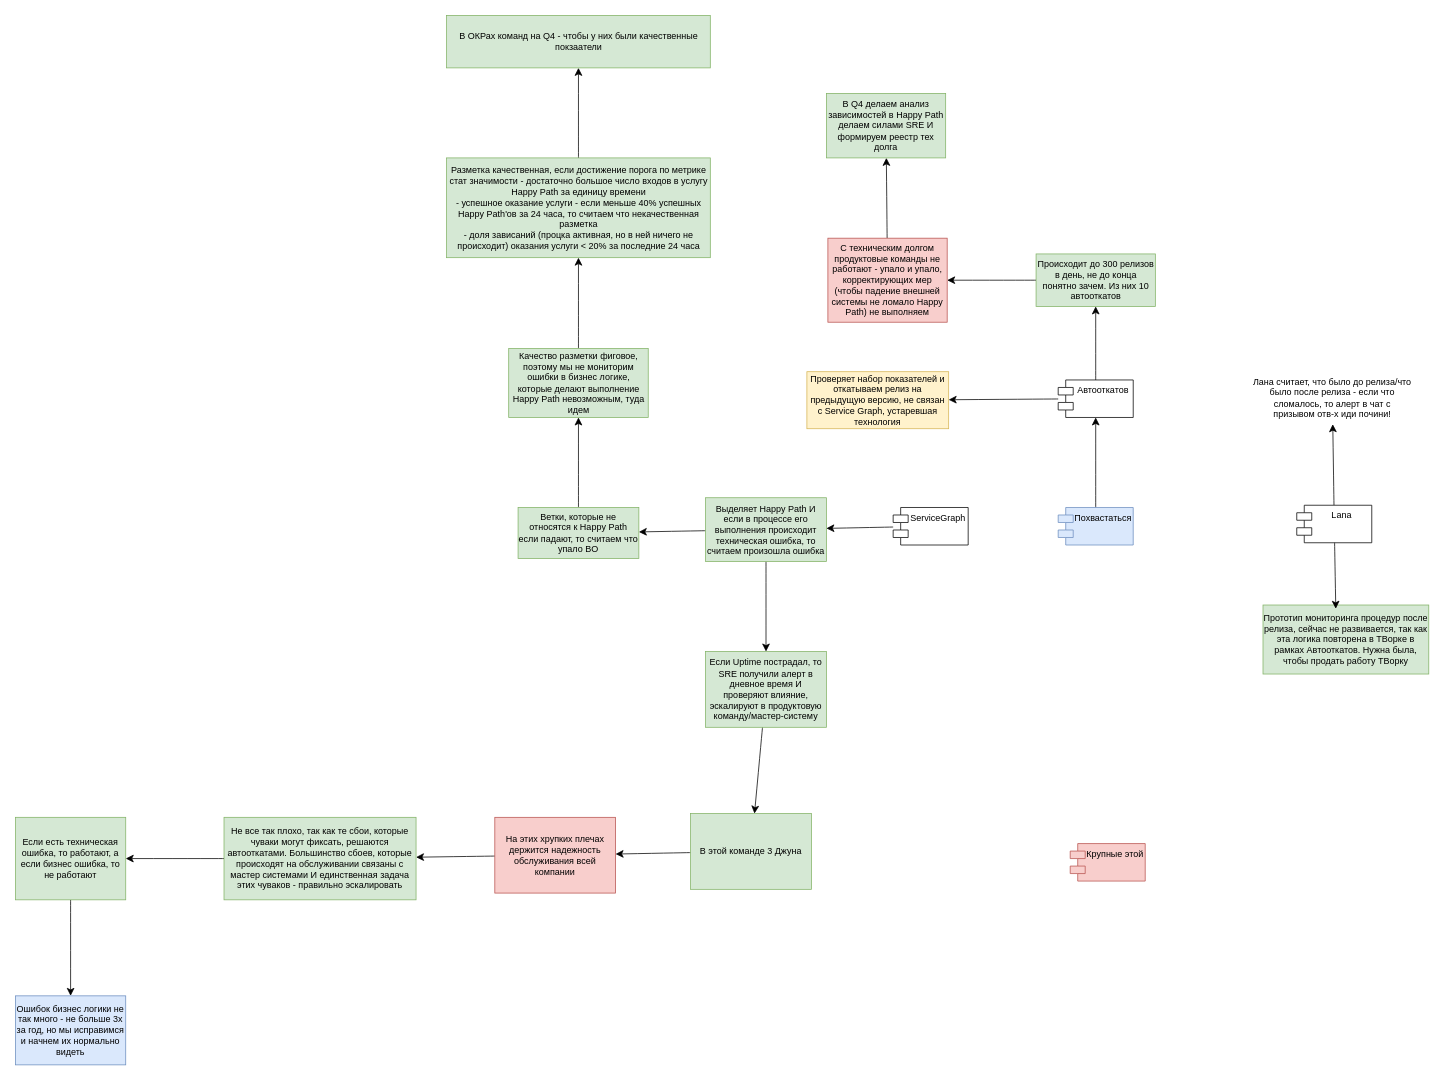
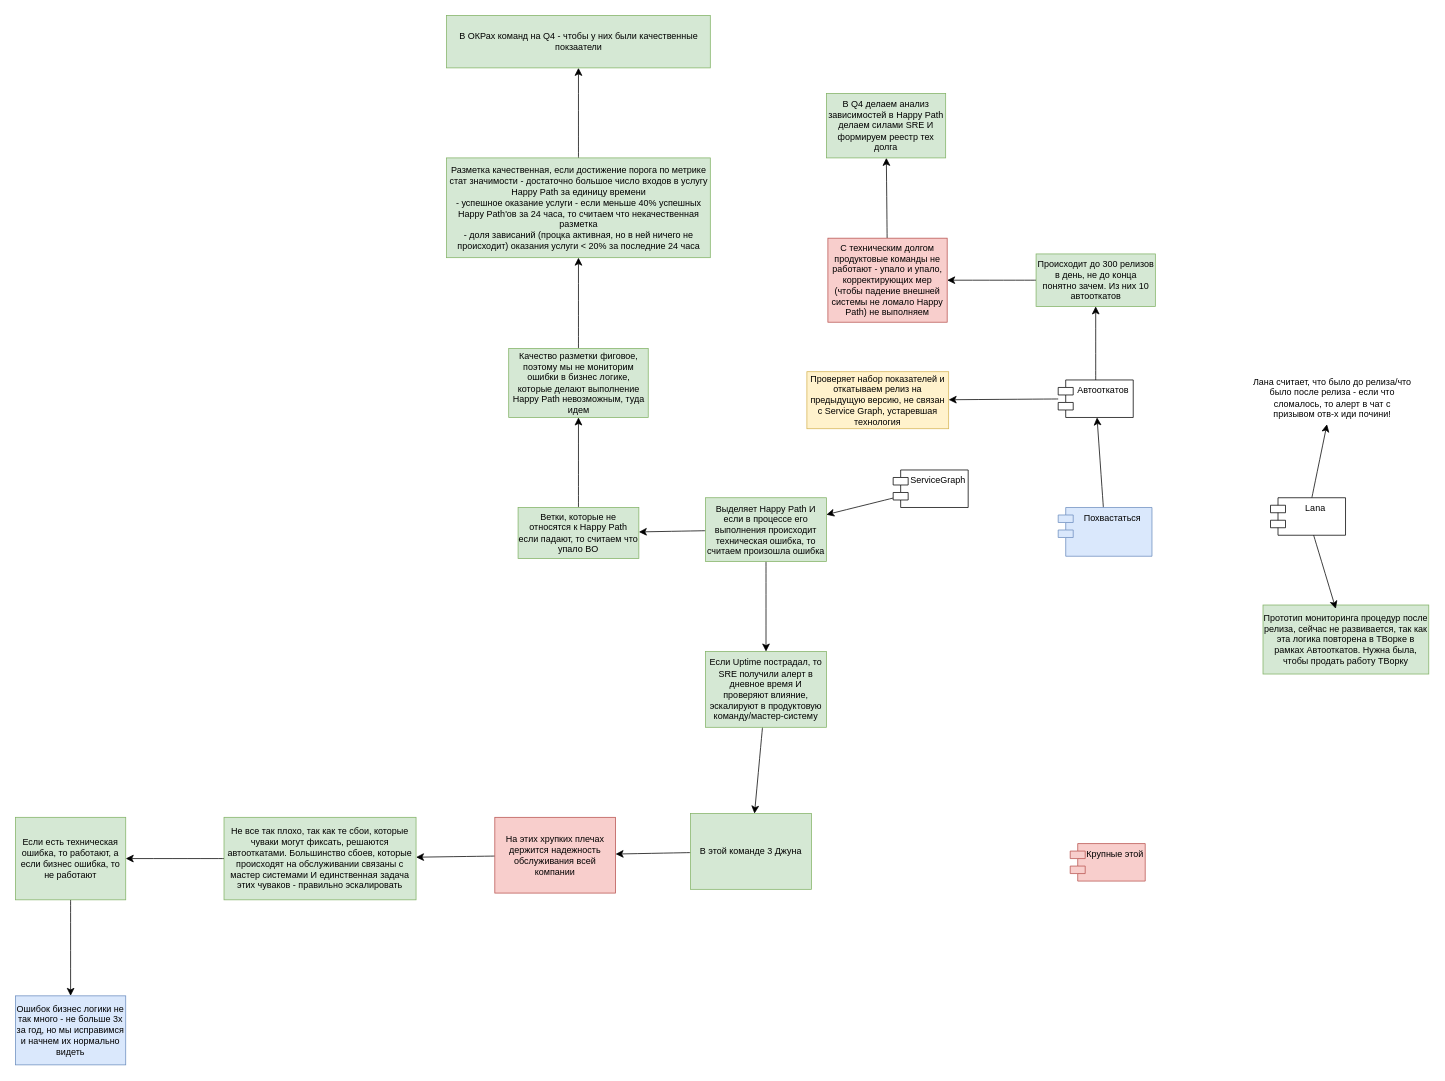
  <mxCell id="0" />
  <mxCell id="1" parent="0" />
  <mxCell id="2" value="" style="edgeStyle=none;curved=1;rounded=0;orthogonalLoop=1;jettySize=auto;html=1;fontSize=12;startSize=8;endSize=8;" edge="1" parent="1" source="4" target="6"><mxGeometry relative="1" as="geometry" /></mxCell>
  <mxCell id="3" style="edgeStyle=none;curved=1;rounded=0;orthogonalLoop=1;jettySize=auto;html=1;fontSize=12;startSize=8;endSize=8;exitX=0.5;exitY=0;exitDx=0;exitDy=0;" edge="1" parent="1" source="6" target="35"><mxGeometry relative="1" as="geometry" /></mxCell>
- <mxCell id="4" value="Похвастаться" style="shape=module;align=left;spacingLeft=20;align=center;verticalAlign=top;whiteSpace=wrap;html=1;fillColor=#dae8fc;strokeColor=#6c8ebf;" vertex="1" parent="1"><mxGeometry x="1410" y="676" width="100" height="50" as="geometry" /></mxCell>
+ <mxCell id="4" value="Похвастаться" style="shape=module;align=left;spacingLeft=20;align=center;verticalAlign=top;whiteSpace=wrap;html=1;fillColor=#dae8fc;strokeColor=#6c8ebf;" vertex="1" parent="1"><mxGeometry x="1410" y="676" width="125" height="65" as="geometry" /></mxCell>
  <mxCell id="5" style="edgeStyle=none;curved=1;rounded=0;orthogonalLoop=1;jettySize=auto;html=1;fontSize=12;startSize=8;endSize=8;" edge="1" parent="1" source="6" target="10"><mxGeometry relative="1" as="geometry" /></mxCell>
  <mxCell id="6" value="Автооткатов" style="shape=module;align=left;spacingLeft=20;align=center;verticalAlign=top;whiteSpace=wrap;html=1;" vertex="1" parent="1"><mxGeometry x="1410" y="506" width="100" height="50" as="geometry" /></mxCell>
  <mxCell id="7" value="Лана считает, что было до релиза/что было после релиза - если что сломалось, то алерт в чат с призывом отв-х иди почини!" style="text;html=1;align=center;verticalAlign=middle;whiteSpace=wrap;rounded=0;" vertex="1" parent="1"><mxGeometry x="1669" y="495" width="213" height="70" as="geometry" /></mxCell>
  <mxCell id="8" style="edgeStyle=none;curved=1;rounded=0;orthogonalLoop=1;jettySize=auto;html=1;fontSize=12;startSize=8;endSize=8;" edge="1" parent="1" source="9" target="7"><mxGeometry relative="1" as="geometry" /></mxCell>
- <mxCell id="9" value="Lana" style="shape=module;align=left;spacingLeft=20;align=center;verticalAlign=top;whiteSpace=wrap;html=1;" vertex="1" parent="1"><mxGeometry x="1728" y="673" width="100" height="50" as="geometry" /></mxCell>
+ <mxCell id="9" value="Lana" style="shape=module;align=left;spacingLeft=20;align=center;verticalAlign=top;whiteSpace=wrap;html=1;" vertex="1" parent="1"><mxGeometry x="1693" y="663" width="100" height="50" as="geometry" /></mxCell>
  <mxCell id="10" value="Проверяет набор показателей и откатываем релиз на предыдущую версию, не связан с Service Graph, устаревшая технология" style="text;html=1;align=center;verticalAlign=middle;whiteSpace=wrap;rounded=0;fillColor=#fff2cc;strokeColor=#d6b656;" vertex="1" parent="1"><mxGeometry x="1075" y="495" width="189" height="76" as="geometry" /></mxCell>
  <mxCell id="11" style="edgeStyle=none;curved=1;rounded=0;orthogonalLoop=1;jettySize=auto;html=1;fontSize=12;startSize=8;endSize=8;" edge="1" parent="1" source="12" target="15"><mxGeometry relative="1" as="geometry" /></mxCell>
- <mxCell id="12" value="ServiceGraph" style="shape=module;align=left;spacingLeft=20;align=center;verticalAlign=top;whiteSpace=wrap;html=1;" vertex="1" parent="1"><mxGeometry x="1190" y="676" width="100" height="50" as="geometry" /></mxCell>
+ <mxCell id="12" value="ServiceGraph" style="shape=module;align=left;spacingLeft=20;align=center;verticalAlign=top;whiteSpace=wrap;html=1;" vertex="1" parent="1"><mxGeometry x="1190" y="626" width="100" height="50" as="geometry" /></mxCell>
  <mxCell id="13" value="" style="edgeStyle=none;curved=1;rounded=0;orthogonalLoop=1;jettySize=auto;html=1;fontSize=12;startSize=8;endSize=8;" edge="1" parent="1" source="15" target="17"><mxGeometry relative="1" as="geometry" /></mxCell>
  <mxCell id="14" value="" style="edgeStyle=none;curved=1;rounded=0;orthogonalLoop=1;jettySize=auto;html=1;fontSize=12;startSize=8;endSize=8;" edge="1" parent="1" source="15" target="24"><mxGeometry relative="1" as="geometry" /></mxCell>
  <mxCell id="15" value="Выделяет Happy Path И если в процессе его выполнения происходит техническая ошибка, то считаем произошла ошибка" style="text;html=1;align=center;verticalAlign=middle;whiteSpace=wrap;rounded=0;fillColor=#d5e8d4;strokeColor=#82b366;" vertex="1" parent="1"><mxGeometry x="940" y="663" width="161" height="85" as="geometry" /></mxCell>
  <mxCell id="16" value="" style="edgeStyle=none;curved=1;rounded=0;orthogonalLoop=1;jettySize=auto;html=1;fontSize=12;startSize=8;endSize=8;" edge="1" parent="1" source="17" target="19"><mxGeometry relative="1" as="geometry" /></mxCell>
  <mxCell id="17" value="Ветки, которые не относятся к Happy Path если падают, то считаем что упало BO" style="text;html=1;align=center;verticalAlign=middle;whiteSpace=wrap;rounded=0;fillColor=#d5e8d4;strokeColor=#82b366;" vertex="1" parent="1"><mxGeometry x="690" y="676" width="161" height="68" as="geometry" /></mxCell>
  <mxCell id="18" value="" style="edgeStyle=none;curved=1;rounded=0;orthogonalLoop=1;jettySize=auto;html=1;fontSize=12;startSize=8;endSize=8;" edge="1" parent="1" source="19" target="21"><mxGeometry relative="1" as="geometry" /></mxCell>
  <mxCell id="19" value="Качество разметки фиговое, поэтому мы не мониторим ошибки в бизнес логике, которые делают выполнение Happy Path невозможным, туда идем" style="text;html=1;align=center;verticalAlign=middle;whiteSpace=wrap;rounded=0;fillColor=#d5e8d4;strokeColor=#82b366;" vertex="1" parent="1"><mxGeometry x="677.5" y="464" width="186" height="92" as="geometry" /></mxCell>
  <mxCell id="20" value="" style="edgeStyle=none;curved=1;rounded=0;orthogonalLoop=1;jettySize=auto;html=1;fontSize=12;startSize=8;endSize=8;" edge="1" parent="1" source="21" target="22"><mxGeometry relative="1" as="geometry" /></mxCell>
  <mxCell id="21" value="Разметка качественная, если достижение порога по метрике стат значимости - достаточно большое число входов в услугу Happy Path за единицу времени&lt;br&gt;- успешное оказание услуги - если меньше 40% успешных Happy Path'ов за 24 часа, то считаем что некачественная разметка&lt;br&gt;- доля зависаний (процка активная, но в ней ничего не происходит) оказания услуги &amp;lt; 20% за последние 24 часа" style="text;html=1;align=center;verticalAlign=middle;whiteSpace=wrap;rounded=0;fillColor=#d5e8d4;strokeColor=#82b366;" vertex="1" parent="1"><mxGeometry x="594.75" y="210" width="351.5" height="133" as="geometry" /></mxCell>
  <mxCell id="22" value="В ОКРах команд на Q4 - чтобы у них были качественные покзаатели" style="text;html=1;align=center;verticalAlign=middle;whiteSpace=wrap;rounded=0;fillColor=#d5e8d4;strokeColor=#82b366;" vertex="1" parent="1"><mxGeometry x="594.75" y="20" width="351.5" height="70" as="geometry" /></mxCell>
  <mxCell id="23" value="" style="edgeStyle=none;curved=1;rounded=0;orthogonalLoop=1;jettySize=auto;html=1;fontSize=12;startSize=8;endSize=8;" edge="1" parent="1" source="24" target="26"><mxGeometry relative="1" as="geometry" /></mxCell>
  <mxCell id="24" value="Если Uptime пострадал, то SRE получили алерт в дневное время И проверяют влияние, эскалируют в продуктовую команду/мастер-систему" style="text;html=1;align=center;verticalAlign=middle;whiteSpace=wrap;rounded=0;fillColor=#d5e8d4;strokeColor=#82b366;" vertex="1" parent="1"><mxGeometry x="940" y="868" width="161" height="101" as="geometry" /></mxCell>
  <mxCell id="25" value="" style="edgeStyle=none;curved=1;rounded=0;orthogonalLoop=1;jettySize=auto;html=1;fontSize=12;startSize=8;endSize=8;" edge="1" parent="1" source="26" target="28"><mxGeometry relative="1" as="geometry" /></mxCell>
  <mxCell id="26" value="В этой команде 3 Джуна" style="text;html=1;align=center;verticalAlign=middle;whiteSpace=wrap;rounded=0;fillColor=#d5e8d4;strokeColor=#82b366;" vertex="1" parent="1"><mxGeometry x="920" y="1084" width="161" height="101" as="geometry" /></mxCell>
  <mxCell id="27" value="" style="edgeStyle=none;curved=1;rounded=0;orthogonalLoop=1;jettySize=auto;html=1;fontSize=12;startSize=8;endSize=8;" edge="1" parent="1" source="28" target="30"><mxGeometry relative="1" as="geometry" /></mxCell>
  <mxCell id="28" value="На этих хрупких плечах держится надежность обслуживания всей компании" style="text;html=1;align=center;verticalAlign=middle;whiteSpace=wrap;rounded=0;fillColor=#f8cecc;strokeColor=#b85450;" vertex="1" parent="1"><mxGeometry x="659" y="1089" width="161" height="101" as="geometry" /></mxCell>
  <mxCell id="29" value="" style="edgeStyle=none;curved=1;rounded=0;orthogonalLoop=1;jettySize=auto;html=1;fontSize=12;startSize=8;endSize=8;" edge="1" parent="1" source="30" target="32"><mxGeometry relative="1" as="geometry" /></mxCell>
  <mxCell id="30" value="Не все так плохо, так как те сбои, которые чуваки могут фиксать, решаются автооткатами. Большинство сбоев, которые происходят на обслуживании связаны с мастер системами И единственная задача этих чуваков - правильно эскалировать" style="text;html=1;align=center;verticalAlign=middle;whiteSpace=wrap;rounded=0;fillColor=#d5e8d4;strokeColor=#82b366;" vertex="1" parent="1"><mxGeometry x="298" y="1089" width="256" height="110" as="geometry" /></mxCell>
  <mxCell id="31" value="" style="edgeStyle=none;curved=1;rounded=0;orthogonalLoop=1;jettySize=auto;html=1;fontSize=12;startSize=8;endSize=8;" edge="1" parent="1" source="32" target="33"><mxGeometry relative="1" as="geometry" /></mxCell>
  <mxCell id="32" value="Если есть техническая ошибка, то работают, а если бизнес ошибка, то не работают" style="text;html=1;align=center;verticalAlign=middle;whiteSpace=wrap;rounded=0;fillColor=#d5e8d4;strokeColor=#82b366;" vertex="1" parent="1"><mxGeometry x="20" y="1089" width="147" height="110" as="geometry" /></mxCell>
  <mxCell id="33" value="Ошибок бизнес логики не так много - не больше 3х за год, но мы исправимся и начнем их нормально видеть" style="text;html=1;align=center;verticalAlign=middle;whiteSpace=wrap;rounded=0;fillColor=#dae8fc;strokeColor=#6c8ebf;" vertex="1" parent="1"><mxGeometry x="20" y="1327" width="147" height="92" as="geometry" /></mxCell>
  <mxCell id="34" value="" style="edgeStyle=none;curved=1;rounded=0;orthogonalLoop=1;jettySize=auto;html=1;fontSize=12;startSize=8;endSize=8;" edge="1" parent="1" source="35" target="37"><mxGeometry relative="1" as="geometry" /></mxCell>
  <mxCell id="35" value="Происходит до 300 релизов в день, не до конца понятно зачем. Из них 10 автооткатов" style="text;html=1;align=center;verticalAlign=middle;whiteSpace=wrap;rounded=0;fillColor=#d5e8d4;strokeColor=#82b366;" vertex="1" parent="1"><mxGeometry x="1380.5" y="338" width="159" height="70" as="geometry" /></mxCell>
  <mxCell id="36" value="" style="edgeStyle=none;curved=1;rounded=0;orthogonalLoop=1;jettySize=auto;html=1;fontSize=12;startSize=8;endSize=8;" edge="1" parent="1" source="37" target="38"><mxGeometry relative="1" as="geometry" /></mxCell>
  <mxCell id="37" value="С техническим долгом продуктовые команды не работают - упало и упало, корректирующих мер (чтобы падение внешней системы не ломало Happy Path) не выполняем" style="text;html=1;align=center;verticalAlign=middle;whiteSpace=wrap;rounded=0;fillColor=#f8cecc;strokeColor=#b85450;" vertex="1" parent="1"><mxGeometry x="1103" y="317" width="159" height="112" as="geometry" /></mxCell>
  <mxCell id="38" value="В Q4 делаем анализ зависимостей в Happy Path делаем силами SRE И формируем реестр тех долга" style="text;html=1;align=center;verticalAlign=middle;whiteSpace=wrap;rounded=0;fillColor=#d5e8d4;strokeColor=#82b366;" vertex="1" parent="1"><mxGeometry x="1101" y="124" width="159" height="86" as="geometry" /></mxCell>
  <mxCell id="39" value="Прототип мониторинга процедур после релиза, сейчас не развивается, так как эта логика повторена в ТВорке в рамках Автооткатов. Нужна была, чтобы продать работу ТВорку" style="text;html=1;align=center;verticalAlign=middle;whiteSpace=wrap;rounded=0;fillColor=#d5e8d4;strokeColor=#82b366;" vertex="1" parent="1"><mxGeometry x="1683" y="806" width="221" height="92" as="geometry" /></mxCell>
  <mxCell id="40" style="edgeStyle=none;curved=1;rounded=0;orthogonalLoop=1;jettySize=auto;html=1;entryX=0.439;entryY=0.054;entryDx=0;entryDy=0;entryPerimeter=0;fontSize=12;startSize=8;endSize=8;" edge="1" parent="1" source="9" target="39"><mxGeometry relative="1" as="geometry" /></mxCell>
  <mxCell id="41" value="Крупные этой" style="shape=module;align=left;spacingLeft=20;align=center;verticalAlign=top;whiteSpace=wrap;html=1;fillColor=#f8cecc;strokeColor=#b85450;" vertex="1" parent="1"><mxGeometry x="1426" y="1124" width="100" height="50" as="geometry" /></mxCell>
